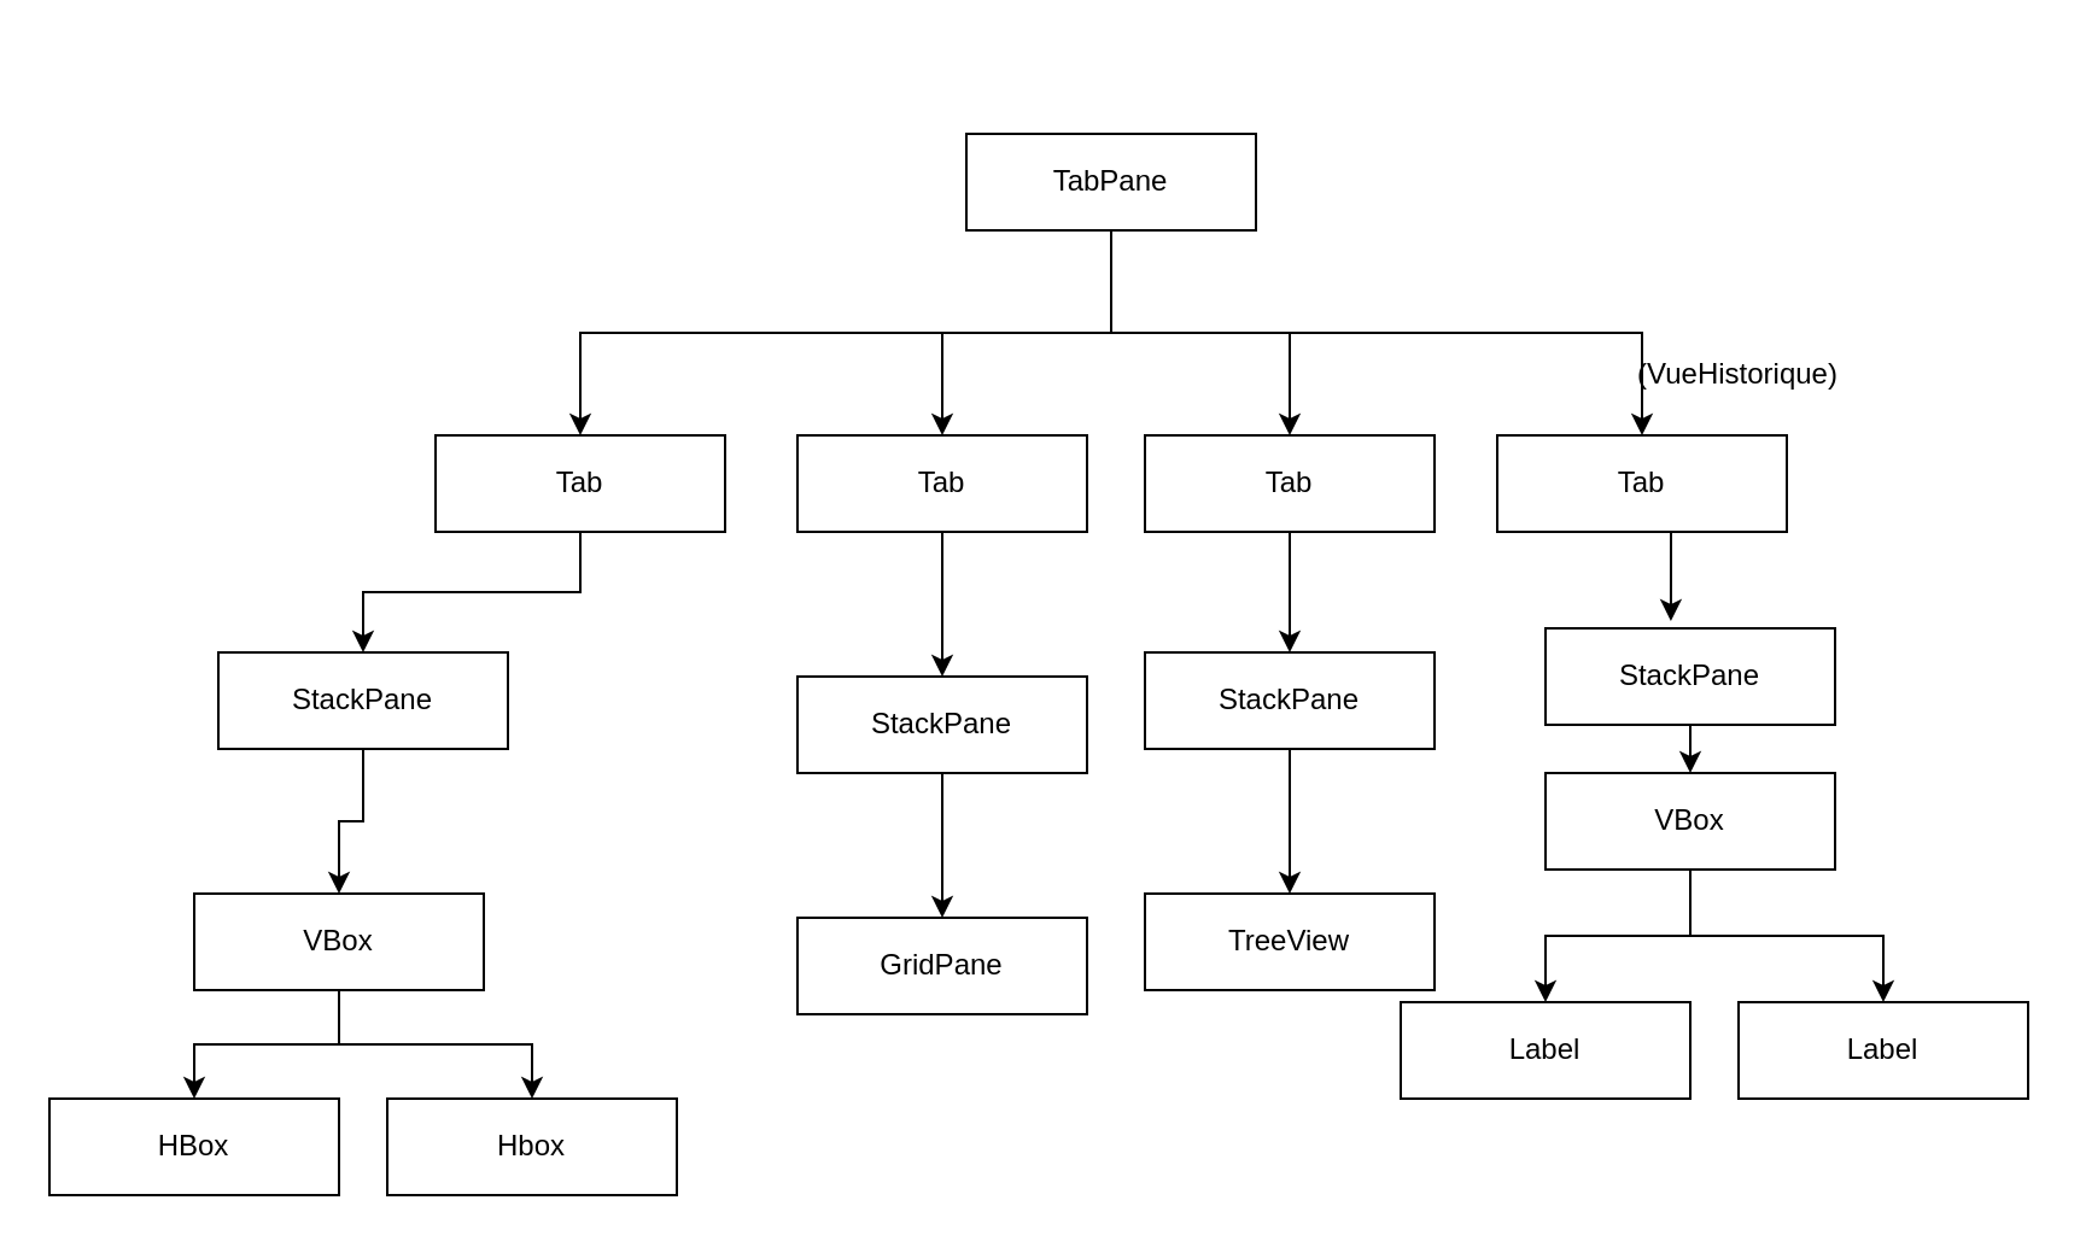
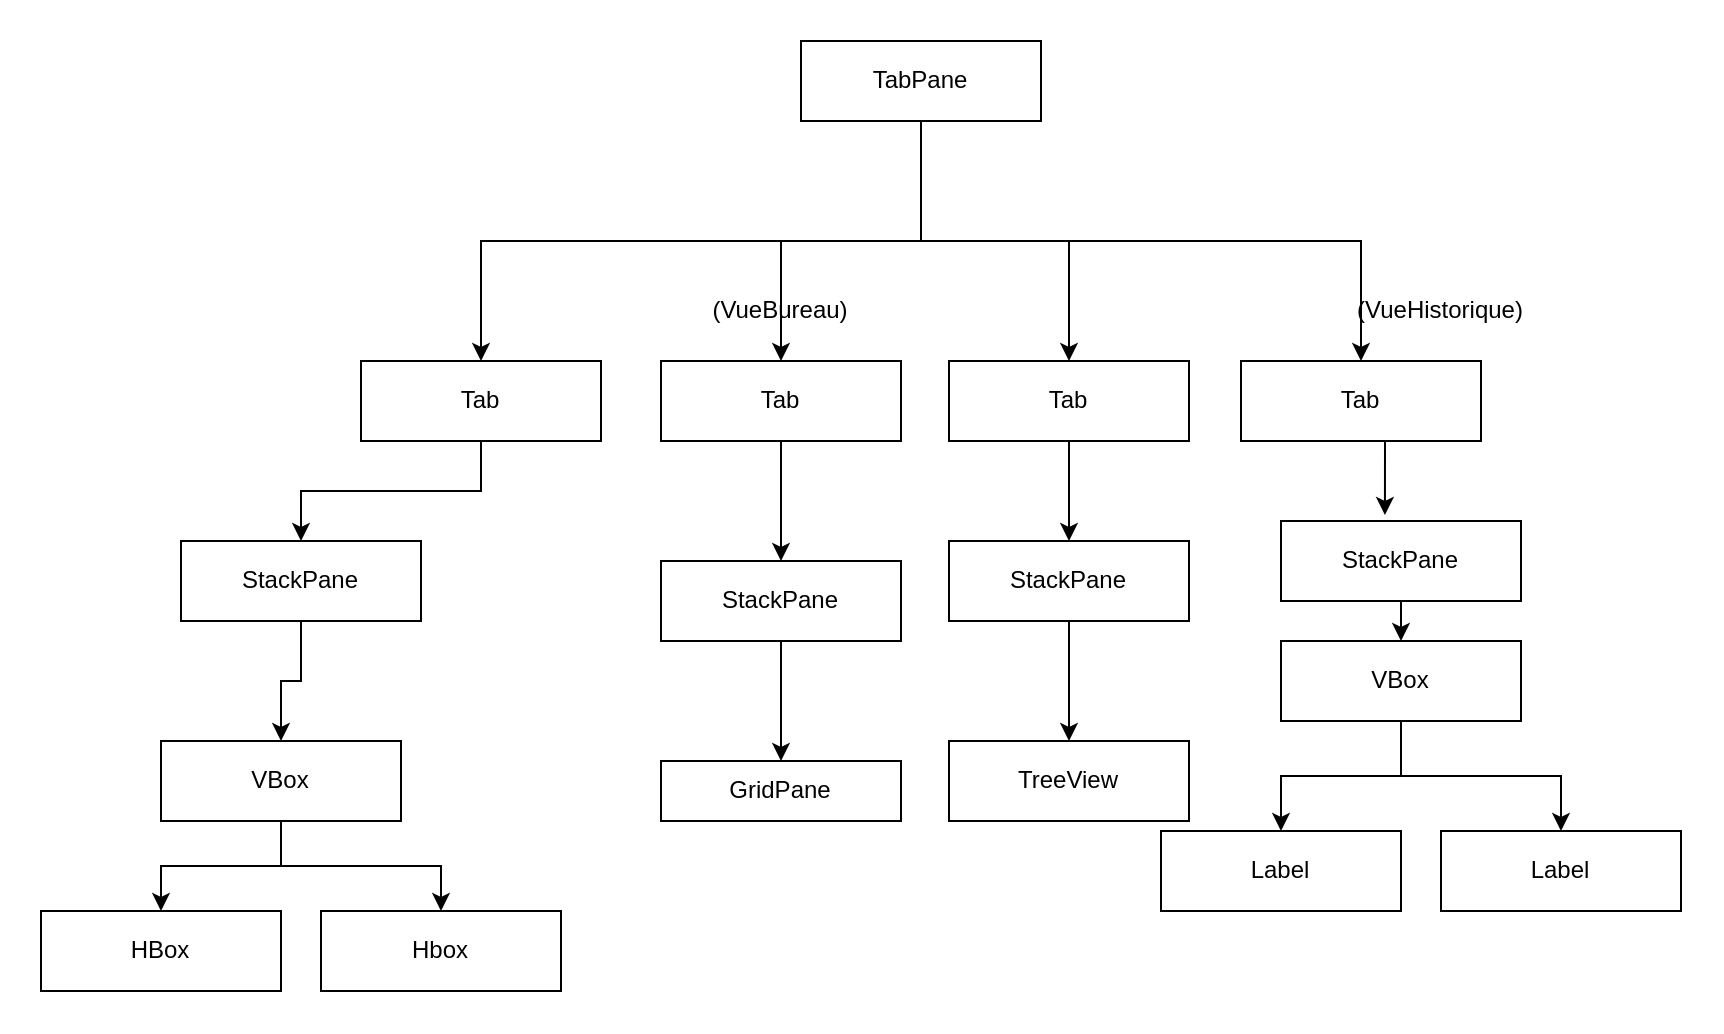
  <mxCell id="0" />
  <mxCell id="1" parent="0" />
  <mxCell id="2" style="edgeStyle=orthogonalEdgeStyle;rounded=0;orthogonalLoop=1;jettySize=auto;html=1;exitX=0.5;exitY=1;exitDx=0;exitDy=0;entryX=0.5;entryY=0;entryDx=0;entryDy=0;" edge="1" parent="1" source="6" target="8"><mxGeometry relative="1" as="geometry" /></mxCell>
  <mxCell id="3" style="edgeStyle=orthogonalEdgeStyle;rounded=0;orthogonalLoop=1;jettySize=auto;html=1;exitX=0.5;exitY=1;exitDx=0;exitDy=0;entryX=0.5;entryY=0;entryDx=0;entryDy=0;" edge="1" parent="1" source="6" target="12"><mxGeometry relative="1" as="geometry" /></mxCell>
  <mxCell id="4" style="edgeStyle=orthogonalEdgeStyle;rounded=0;orthogonalLoop=1;jettySize=auto;html=1;exitX=0.5;exitY=1;exitDx=0;exitDy=0;" edge="1" parent="1" source="6" target="13"><mxGeometry relative="1" as="geometry" /></mxCell>
  <mxCell id="5" style="edgeStyle=orthogonalEdgeStyle;rounded=0;orthogonalLoop=1;jettySize=auto;html=1;exitX=0.5;exitY=1;exitDx=0;exitDy=0;" edge="1" parent="1" source="6" target="10"><mxGeometry relative="1" as="geometry" /></mxCell>
- <mxCell id="6" value="TabPane" style="rounded=0;whiteSpace=wrap;html=1;" vertex="1" parent="1"><mxGeometry x="400" y="55" width="120" height="40" as="geometry" /></mxCell>
+ <mxCell id="6" value="TabPane" style="rounded=0;whiteSpace=wrap;html=1;" vertex="1" parent="1"><mxGeometry x="400" y="20" width="120" height="40" as="geometry" /></mxCell>
  <mxCell id="7" style="edgeStyle=orthogonalEdgeStyle;rounded=0;orthogonalLoop=1;jettySize=auto;html=1;exitX=0.5;exitY=1;exitDx=0;exitDy=0;entryX=0.5;entryY=0;entryDx=0;entryDy=0;" edge="1" parent="1" source="8" target="15"><mxGeometry relative="1" as="geometry" /></mxCell>
  <mxCell id="8" value="Tab" style="rounded=0;whiteSpace=wrap;html=1;" vertex="1" parent="1"><mxGeometry x="180" y="180" width="120" height="40" as="geometry" /></mxCell>
  <mxCell id="9" style="edgeStyle=orthogonalEdgeStyle;rounded=0;orthogonalLoop=1;jettySize=auto;html=1;exitX=0.5;exitY=1;exitDx=0;exitDy=0;entryX=0.5;entryY=0;entryDx=0;entryDy=0;" edge="1" parent="1" source="10" target="22"><mxGeometry relative="1" as="geometry" /></mxCell>
  <mxCell id="10" value="Tab" style="rounded=0;whiteSpace=wrap;html=1;" vertex="1" parent="1"><mxGeometry x="330" y="180" width="120" height="40" as="geometry" /></mxCell>
  <mxCell id="11" style="edgeStyle=orthogonalEdgeStyle;rounded=0;orthogonalLoop=1;jettySize=auto;html=1;exitX=0.5;exitY=1;exitDx=0;exitDy=0;entryX=0.5;entryY=0;entryDx=0;entryDy=0;" edge="1" parent="1" source="12" target="35"><mxGeometry relative="1" as="geometry" /></mxCell>
  <mxCell id="12" value="Tab" style="rounded=0;whiteSpace=wrap;html=1;" vertex="1" parent="1"><mxGeometry x="474" y="180" width="120" height="40" as="geometry" /></mxCell>
  <mxCell id="13" value="Tab" style="rounded=0;whiteSpace=wrap;html=1;" vertex="1" parent="1"><mxGeometry x="620" y="180" width="120" height="40" as="geometry" /></mxCell>
  <mxCell id="14" style="edgeStyle=orthogonalEdgeStyle;rounded=0;orthogonalLoop=1;jettySize=auto;html=1;exitX=0.5;exitY=1;exitDx=0;exitDy=0;entryX=0.5;entryY=0;entryDx=0;entryDy=0;" edge="1" parent="1" source="15" target="18"><mxGeometry relative="1" as="geometry" /></mxCell>
  <mxCell id="15" value="StackPane" style="rounded=0;whiteSpace=wrap;html=1;" vertex="1" parent="1"><mxGeometry x="90" y="270" width="120" height="40" as="geometry" /></mxCell>
  <mxCell id="16" style="edgeStyle=orthogonalEdgeStyle;rounded=0;orthogonalLoop=1;jettySize=auto;html=1;exitX=0.5;exitY=1;exitDx=0;exitDy=0;entryX=0.5;entryY=0;entryDx=0;entryDy=0;" edge="1" parent="1" source="18" target="20"><mxGeometry relative="1" as="geometry" /></mxCell>
  <mxCell id="17" style="edgeStyle=orthogonalEdgeStyle;rounded=0;orthogonalLoop=1;jettySize=auto;html=1;exitX=0.5;exitY=1;exitDx=0;exitDy=0;" edge="1" parent="1" source="18" target="19"><mxGeometry relative="1" as="geometry" /></mxCell>
  <mxCell id="18" value="VBox" style="rounded=0;whiteSpace=wrap;html=1;" vertex="1" parent="1"><mxGeometry x="80" y="370" width="120" height="40" as="geometry" /></mxCell>
  <mxCell id="19" value="Hbox" style="rounded=0;whiteSpace=wrap;html=1;" vertex="1" parent="1"><mxGeometry x="160" y="455" width="120" height="40" as="geometry" /></mxCell>
  <mxCell id="20" value="HBox" style="rounded=0;whiteSpace=wrap;html=1;" vertex="1" parent="1"><mxGeometry x="20" y="455" width="120" height="40" as="geometry" /></mxCell>
  <mxCell id="21" style="edgeStyle=orthogonalEdgeStyle;rounded=0;orthogonalLoop=1;jettySize=auto;html=1;exitX=0.5;exitY=1;exitDx=0;exitDy=0;entryX=0.5;entryY=0;entryDx=0;entryDy=0;" edge="1" parent="1" source="22" target="23"><mxGeometry relative="1" as="geometry" /></mxCell>
  <mxCell id="22" value="StackPane" style="rounded=0;whiteSpace=wrap;html=1;" vertex="1" parent="1"><mxGeometry x="330" y="280" width="120" height="40" as="geometry" /></mxCell>
- <mxCell id="23" value="GridPane" style="rounded=0;whiteSpace=wrap;html=1;" vertex="1" parent="1"><mxGeometry x="330" y="380" width="120" height="40" as="geometry" /></mxCell>
+ <mxCell id="23" value="GridPane" style="rounded=0;whiteSpace=wrap;html=1;" vertex="1" parent="1"><mxGeometry x="330" y="380" width="120" height="30" as="geometry" /></mxCell>
+ <mxCell id="24" value="(VueBureau)" style="text;html=1;strokeColor=none;fillColor=none;align=center;verticalAlign=middle;whiteSpace=wrap;rounded=0;" vertex="1" parent="1"><mxGeometry x="360" y="140" width="60" height="30" as="geometry" /></mxCell>
  <mxCell id="25" style="edgeStyle=orthogonalEdgeStyle;rounded=0;orthogonalLoop=1;jettySize=auto;html=1;exitX=0.5;exitY=1;exitDx=0;exitDy=0;entryX=0.5;entryY=0;entryDx=0;entryDy=0;" edge="1" parent="1" source="27" target="29"><mxGeometry relative="1" as="geometry" /></mxCell>
  <mxCell id="26" style="edgeStyle=orthogonalEdgeStyle;rounded=0;orthogonalLoop=1;jettySize=auto;html=1;exitX=0.5;exitY=1;exitDx=0;exitDy=0;" edge="1" parent="1" source="27" target="28"><mxGeometry relative="1" as="geometry" /></mxCell>
  <mxCell id="27" value="VBox" style="rounded=0;whiteSpace=wrap;html=1;" vertex="1" parent="1"><mxGeometry x="640" y="320" width="120" height="40" as="geometry" /></mxCell>
  <mxCell id="28" value="Label" style="rounded=0;whiteSpace=wrap;html=1;" vertex="1" parent="1"><mxGeometry x="720" y="415" width="120" height="40" as="geometry" /></mxCell>
  <mxCell id="29" value="Label" style="rounded=0;whiteSpace=wrap;html=1;" vertex="1" parent="1"><mxGeometry x="580" y="415" width="120" height="40" as="geometry" /></mxCell>
  <mxCell id="30" style="edgeStyle=orthogonalEdgeStyle;rounded=0;orthogonalLoop=1;jettySize=auto;html=1;exitX=0.5;exitY=1;exitDx=0;exitDy=0;entryX=0.5;entryY=0;entryDx=0;entryDy=0;" edge="1" parent="1" source="31" target="27"><mxGeometry relative="1" as="geometry" /></mxCell>
  <mxCell id="31" value="StackPane" style="rounded=0;whiteSpace=wrap;html=1;" vertex="1" parent="1"><mxGeometry x="640" y="260" width="120" height="40" as="geometry" /></mxCell>
  <mxCell id="32" style="edgeStyle=orthogonalEdgeStyle;rounded=0;orthogonalLoop=1;jettySize=auto;html=1;exitX=0.5;exitY=1;exitDx=0;exitDy=0;entryX=0.433;entryY=-0.075;entryDx=0;entryDy=0;entryPerimeter=0;" edge="1" parent="1" source="13" target="31"><mxGeometry relative="1" as="geometry" /></mxCell>
  <mxCell id="33" value="(VueHistorique)" style="text;html=1;strokeColor=none;fillColor=none;align=center;verticalAlign=middle;whiteSpace=wrap;rounded=0;" vertex="1" parent="1"><mxGeometry x="690" y="140" width="60" height="30" as="geometry" /></mxCell>
  <mxCell id="34" style="edgeStyle=orthogonalEdgeStyle;rounded=0;orthogonalLoop=1;jettySize=auto;html=1;exitX=0.5;exitY=1;exitDx=0;exitDy=0;entryX=0.5;entryY=0;entryDx=0;entryDy=0;" edge="1" parent="1" source="35" target="36"><mxGeometry relative="1" as="geometry" /></mxCell>
  <mxCell id="35" value="StackPane" style="rounded=0;whiteSpace=wrap;html=1;" vertex="1" parent="1"><mxGeometry x="474" y="270" width="120" height="40" as="geometry" /></mxCell>
  <mxCell id="36" value="TreeView" style="rounded=0;whiteSpace=wrap;html=1;" vertex="1" parent="1"><mxGeometry x="474" y="370" width="120" height="40" as="geometry" /></mxCell>
